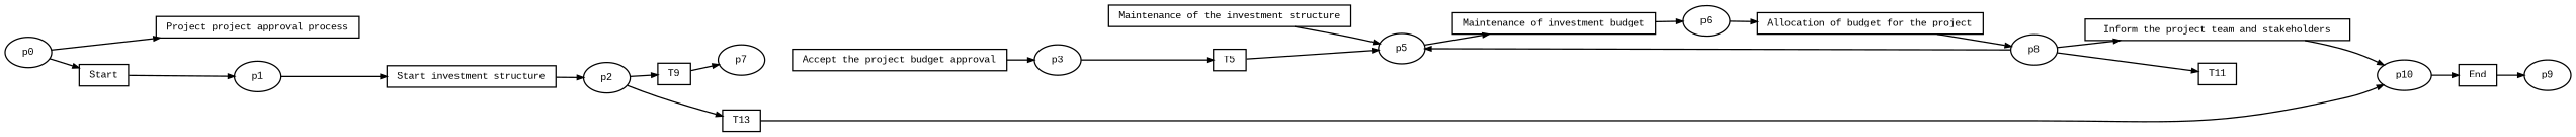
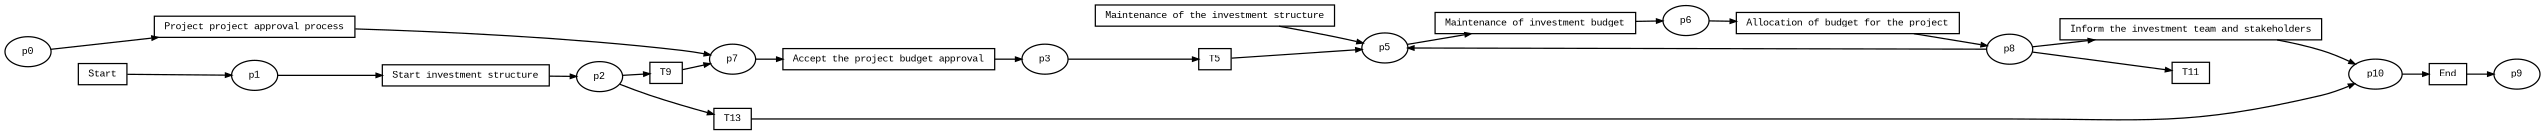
  digraph {
    fontname="Liberation Mono"
    fontsize=8
    rankdir=LR
    ranksep=.3
    remincross=true
    node [fontname="Liberation Mono" fontsize=8 shape=box]
    edge [arrowsize=0.5 fontname="Liberation Mono"]
    n1 [height=.2 label="Maintenance of the investment structure" width=.2]
    n2 [height=.2 label=p5 shape=oval width=.2]
    n3 [height=.2 label="Maintenance of investment budget" width=.2]
    n4 [height=.2 label=T5 width=.2]
    n5 [height=.2 label="Project project approval process" width=.2]
    n6 [height=.2 label=p7 shape=oval width=.2]
    n7 [height=.2 label="Accept the project budget approval" width=.2]
    n8 [height=.2 label=p3 shape=oval width=.2]
    n9 [height=.2 label=T13 width=.2]
    n10 [height=.2 label=p10 shape=oval width=.2]
    n11 [height=.2 label=End width=.2]
-   n12 [height=.2 label="Inform the project team and stakeholders" width=.2]
+   n12 [height=.2 label="Inform the investment team and stakeholders" width=.2]
    n13 [height=.2 label=T11 width=.2]
    n14 [height=.2 label=p9 shape=oval width=.2]
    n15 [height=.2 label="Start investment structure" width=.2]
    n16 [height=.2 label=p2 shape=oval width=.2]
    n17 [height=.2 label=T9 width=.2]
    n18 [height=.2 label=Start width=.2]
    n19 [height=.2 label=p1 shape=oval width=.2]
    n20 [height=.2 label="Allocation of budget for the project" width=.2]
    n21 [height=.2 label=p8 shape=oval width=.2]
    n22 [height=.2 label=p6 shape=oval width=.2]
    n23 [height=.2 label=p0 shape=oval width=.2]
    n1 -> n2
    n2 -> n3
    n3 -> n22
    n4 -> n2
+   n5 -> n6
+   n6 -> n7
    n7 -> n8
    n8 -> n4
    n9 -> n10
    n10 -> n11
    n11 -> n14
    n12 -> n10
    n15 -> n16
    n16 -> n9
    n16 -> n17
    n17 -> n6
    n18 -> n19
    n19 -> n15
    n20 -> n21
    n21 -> n2
    n21 -> n12
    n21 -> n13
    n22 -> n20
    n23 -> n5
-   n23 -> n18
  }
